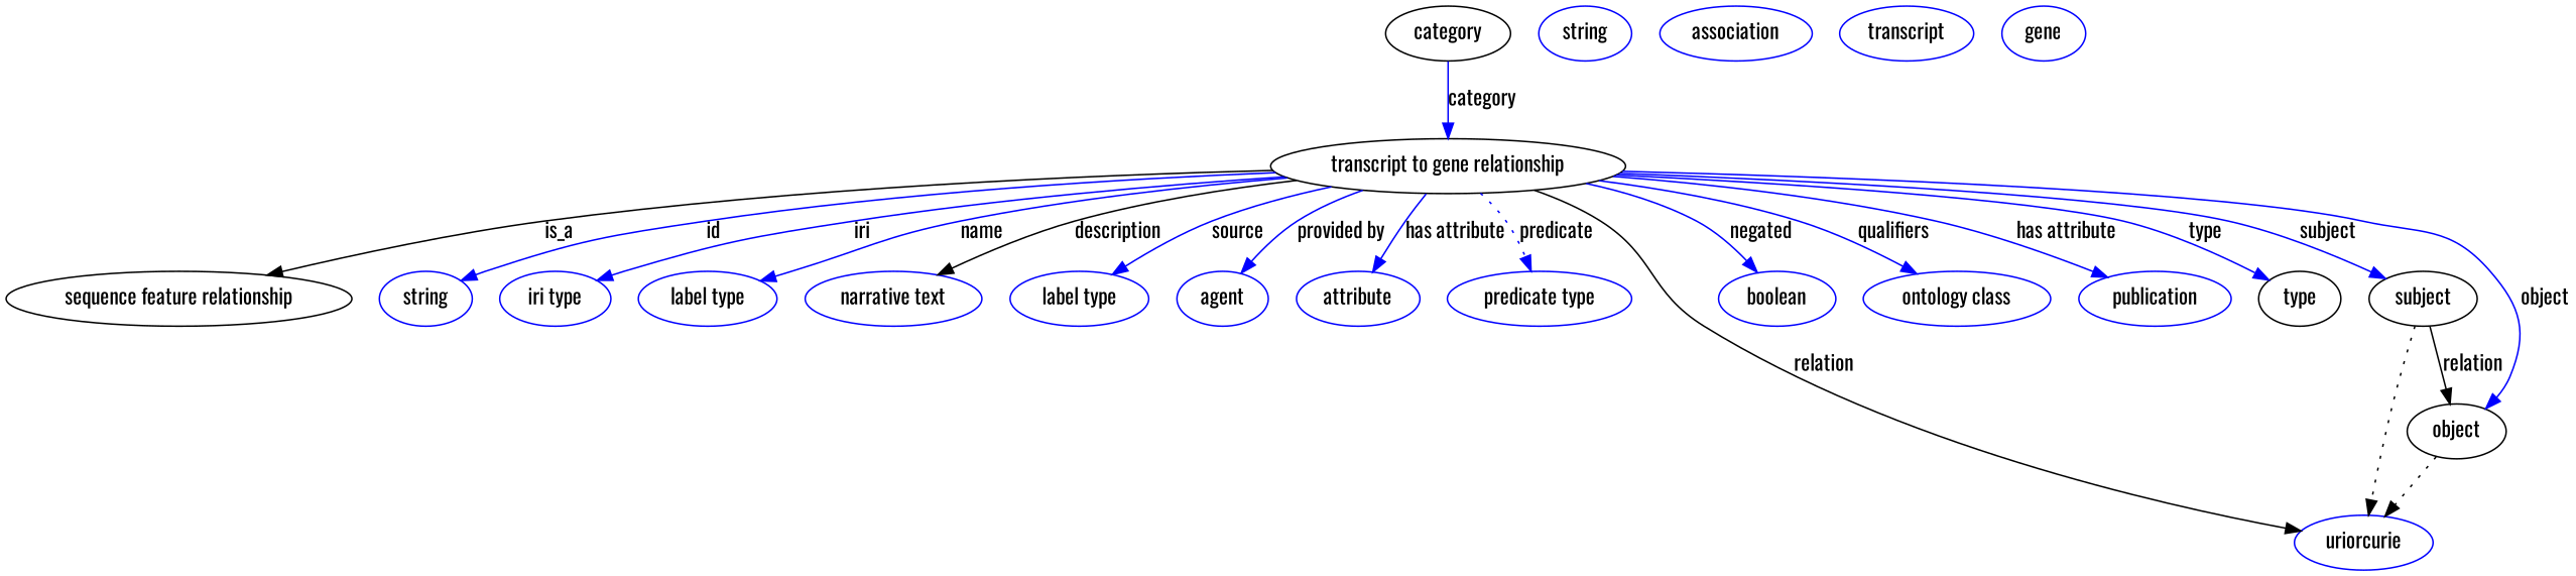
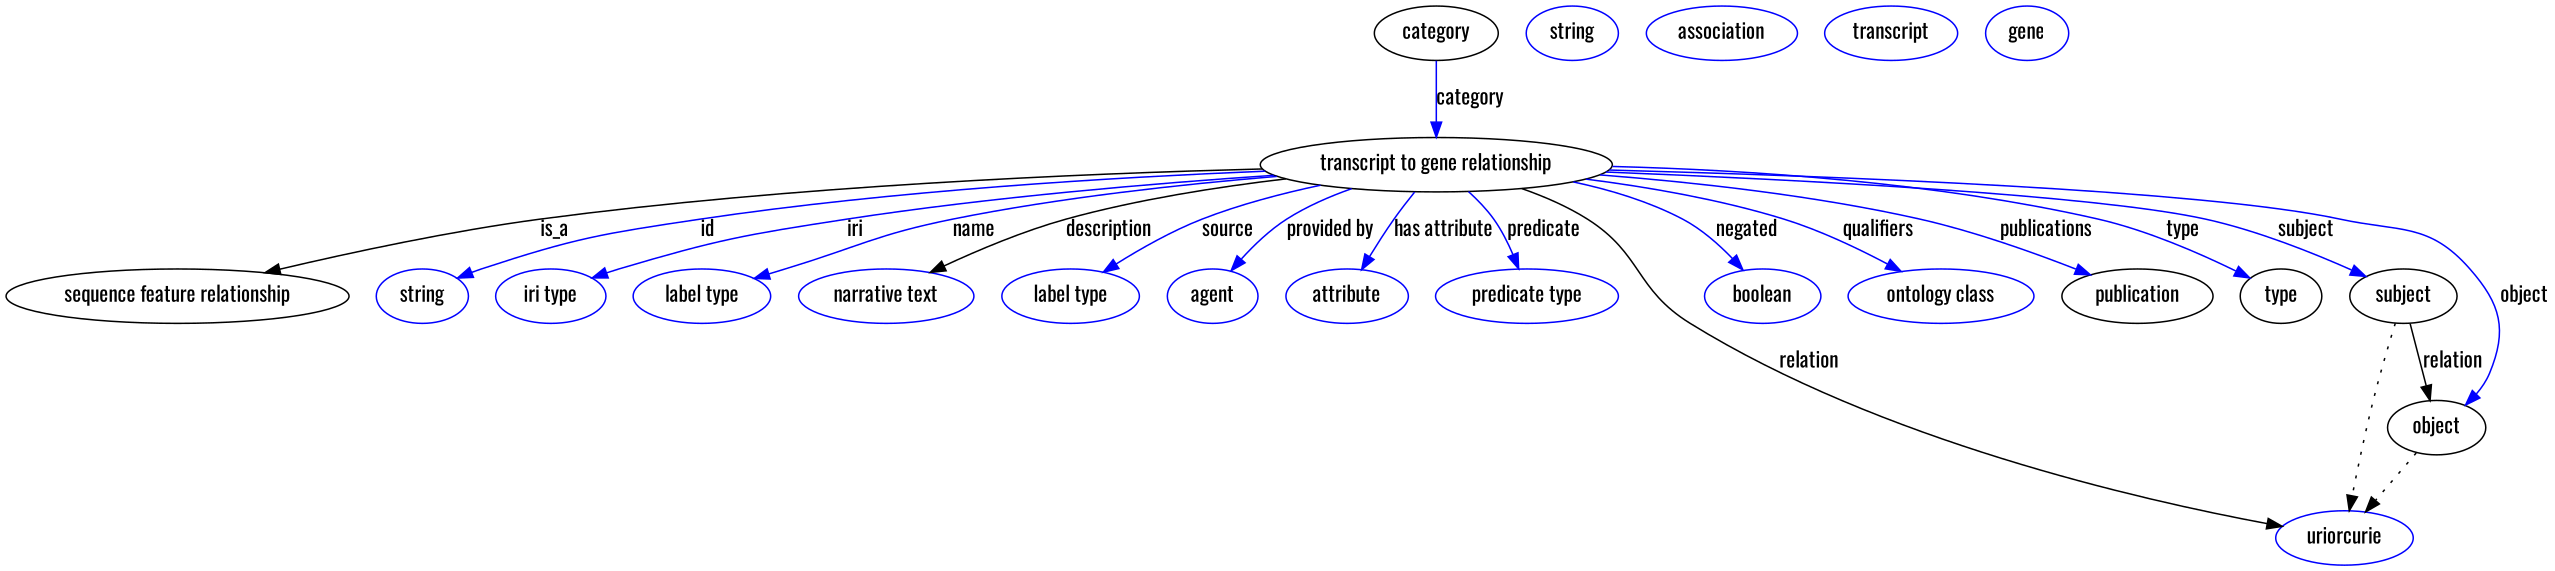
  digraph {
    fontname=Oswald
    node [fontname=Oswald color=blue]
    edge [fontname=Oswald color=blue style=solid]
    n1 [height=0.5 label="transcript to gene relationship" width=3.2317 color=""]
    "sequence feature relationship" [height=0.5 width=3.1594 color=""]
    n3 [height=0.5 label=string width=0.84854]
    n4 [height=0.5 label="iri type" width=1.011]
    n5 [height=0.5 label="label type" width=1.2638]
    n6 [height=0.5 label="narrative text" width=1.6068]
    n7 [height=0.5 label="label type" width=1.2638]
    n8 [height=0.5 label=agent width=0.83048]
    n9 [height=0.5 label=attribute width=1.1193]
    n10 [height=0.5 label="predicate type" width=1.679]
    n11 [height=0.5 label=uriorcurie width=1.2638]
    n12 [height=0.5 label=boolean width=1.0652]
    n13 [height=0.5 label="ontology class" width=1.7151]
-   n14 [height=0.5 label=publication width=1.3902]
+   n14 [color=black height=0.5 label=publication width=1.3902]
    type [height=0.5 width=0.75 color=""]
    subject [height=0.5 width=0.99297 color=""]
    object [height=0.5 width=0.9027 color=""]
    category [height=0.5 width=1.1374 color=""]
    n19 [height=0.5 label=string width=0.84854]
    n20 [height=0.5 label=association width=1.3902]
    n21 [height=0.5 label=transcript width=1.2277]
    n22 [height=0.5 label=gene width=0.75827]
    n1 -> "sequence feature relationship" [label=is_a color="" style=""]
    n1 -> n3 [label=id]
    n1 -> n4 [label=iri]
    n1 -> n5 [label=name]
    n1 -> n6 [color=black label=description]
    n1 -> n7 [label=source]
    n1 -> n8 [label="provided by"]
    n1 -> n9 [label="has attribute"]
-   n1 -> n10 [label=predicate style=dotted]
+   n1 -> n10 [label=predicate]
    n1 -> n11 [color=black label=relation]
    n1 -> n12 [label=negated]
    n1 -> n13 [label=qualifiers]
-   n1 -> n14 [label="has attribute"]
+   n1 -> n14 [label=publications]
    n1 -> type [label=type]
    n1 -> subject [label=subject]
    n1 -> object [label=object]
    subject -> n11 [style=dotted color=""]
    subject -> object [label=relation color="" style=""]
    object -> n11 [style=dotted color=""]
    category -> n1 [label=category]
  }
